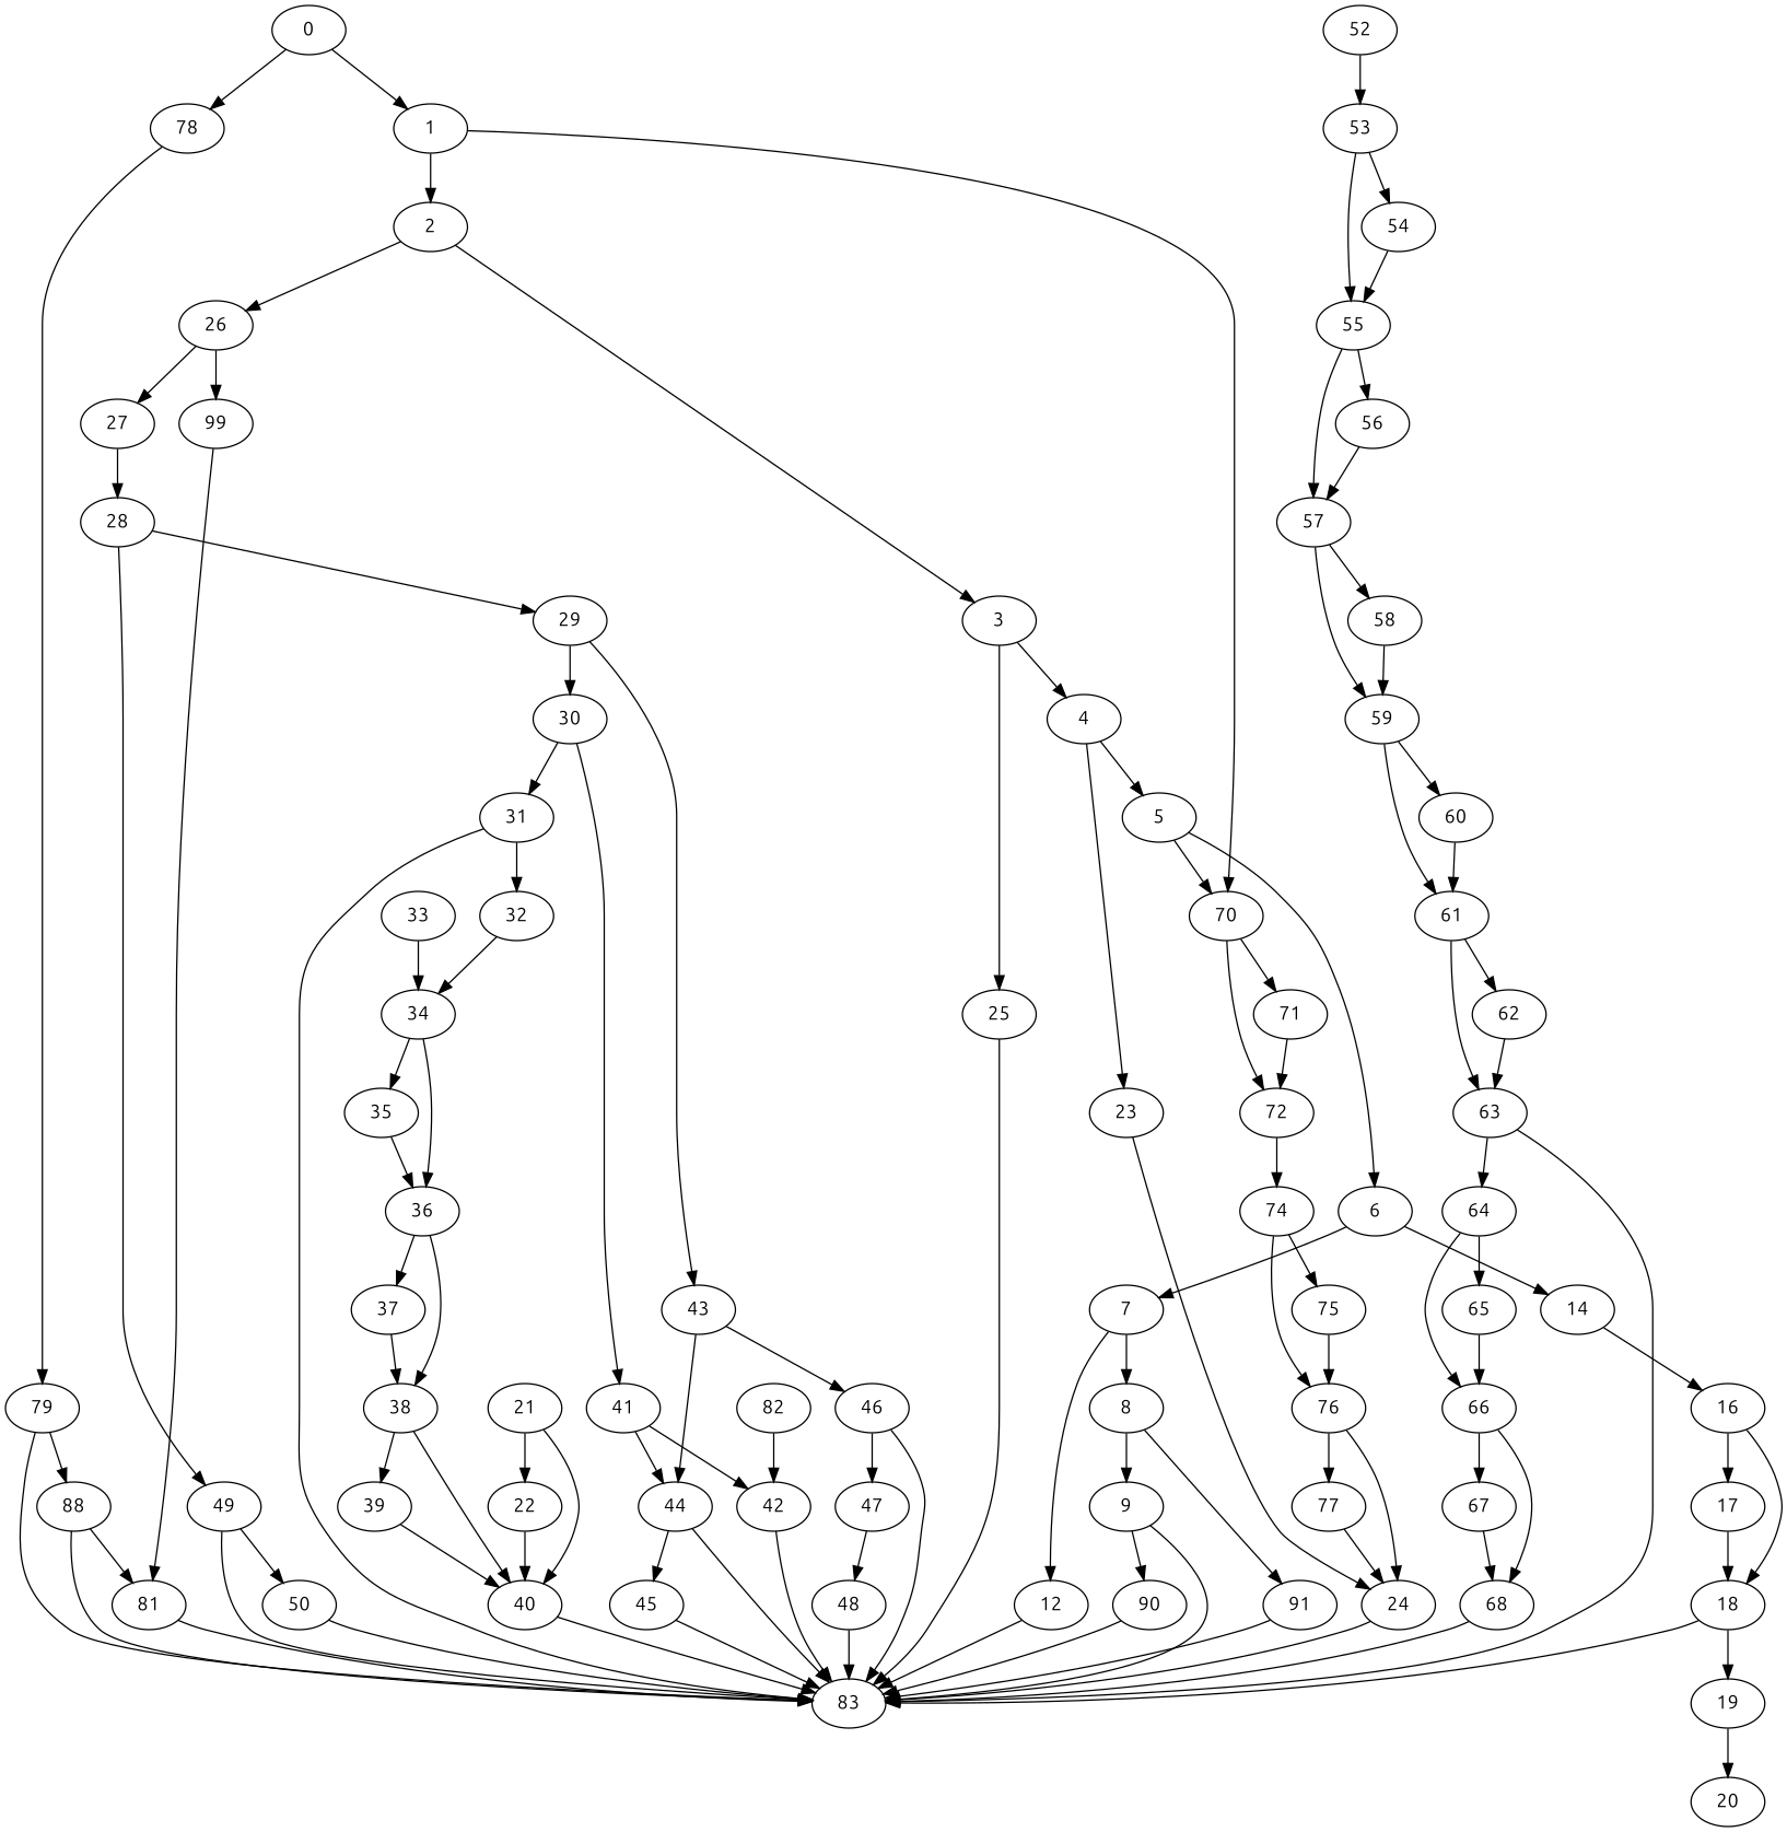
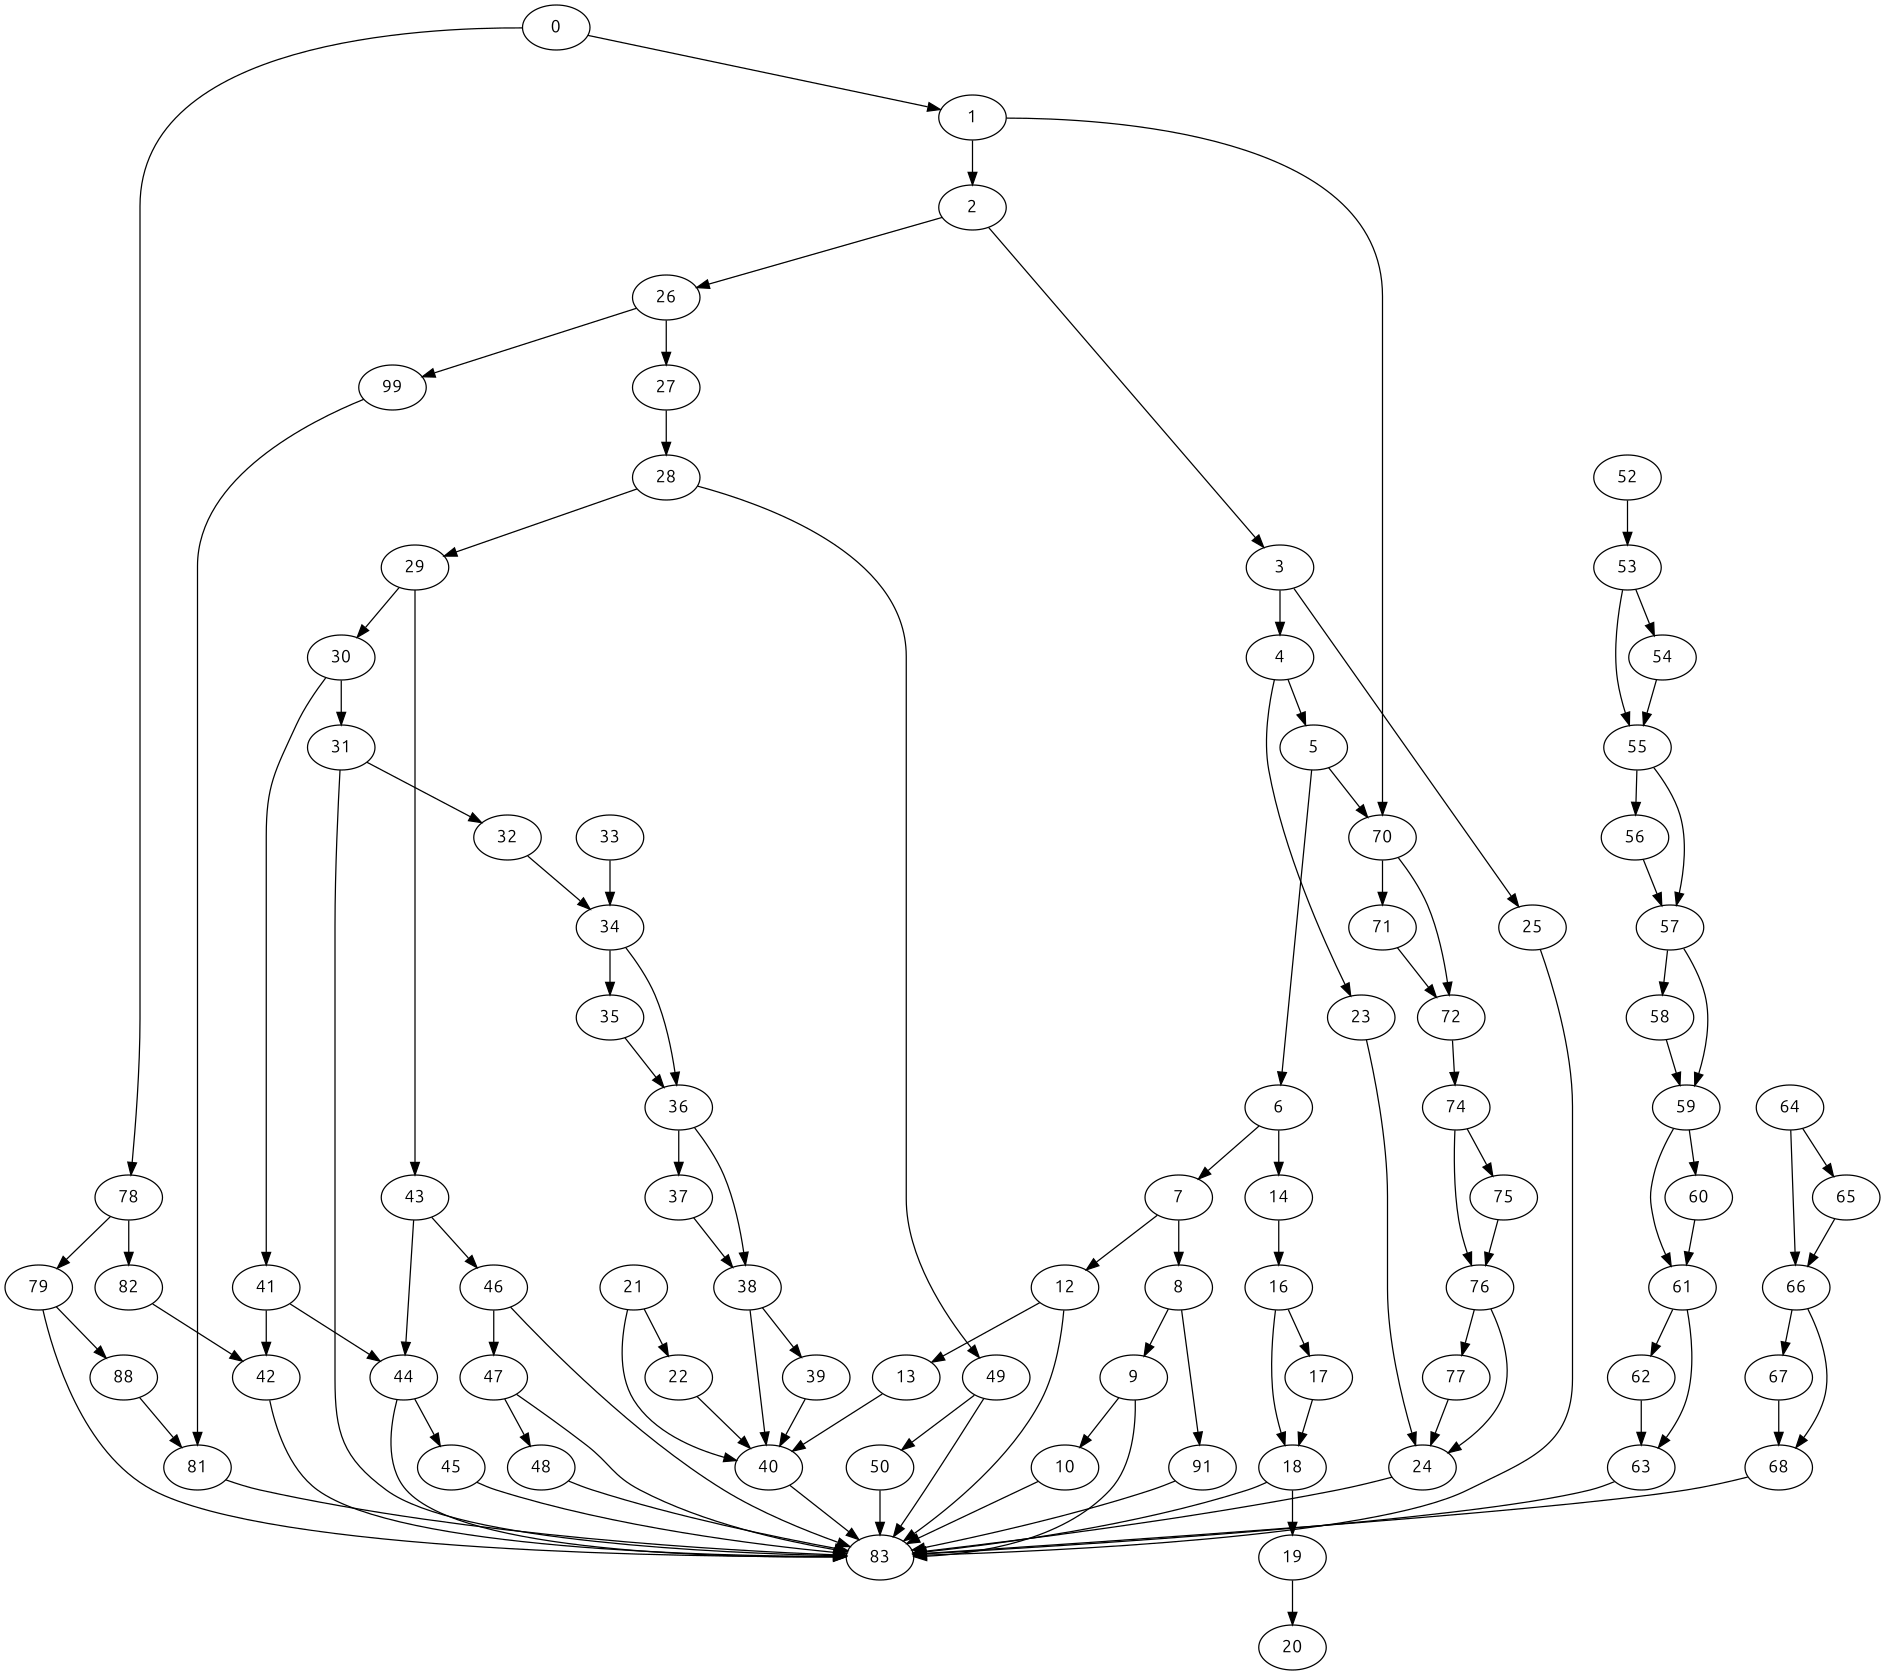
  digraph {
    fontname=Ubuntu
    node [fontname=Ubuntu]
    edge [fontname=Ubuntu]
    0
    1
    78
    2
    70
    79
    82
    3
    26
    71
    72
    4
    25
    27
    n15 [label=99]
    5
    23
    83
    6
    24
    7
    14
    8
    12
    16
    9
    n27 [label=91]
-   10 [label=90]
+   13
+   10
    40
    17
    18
    19
    20
    21
    22
    28
    81
    29
    49
    30
    43
    50
    31
    41
    44
    46
    32
    42
    34
    33
    35
    36
    37
    38
    39
    45
    47
    48
    52
    53
    54
    55
    56
    57
    58
    59
    60
    61
    62
    63
    64
    65
    66
    67
    68
    74
    75
    76
    77
    n81 [label=88]
    0 -> 1
    0 -> 78
    1 -> 2
    1 -> 70
    78 -> 79
+   78 -> 82
    2 -> 3
    2 -> 26
    70 -> 71
    70 -> 72
    79 -> 83
    79 -> n81
    82 -> 42
    3 -> 4
    3 -> 25
    26 -> 27
    26 -> n15
    71 -> 72
    72 -> 74
    4 -> 5
    4 -> 23
    25 -> 83
    27 -> 28
    n15 -> 81
    5 -> 70
    5 -> 6
    23 -> 24
    6 -> 7
    6 -> 14
    24 -> 83
    7 -> 8
    7 -> 12
    14 -> 16
    8 -> 9
    8 -> n27
    12 -> 83
+   12 -> 13
    16 -> 17
    16 -> 18
    9 -> 83
    9 -> 10
    n27 -> 83
+   13 -> 40
    10 -> 83
    40 -> 83
    17 -> 18
    18 -> 83
    18 -> 19
    19 -> 20
    21 -> 40
    21 -> 22
    22 -> 40
    28 -> 29
    28 -> 49
    81 -> 83
    29 -> 30
    29 -> 43
    49 -> 83
    49 -> 50
    30 -> 31
    30 -> 41
    43 -> 44
    43 -> 46
    50 -> 83
    31 -> 83
    31 -> 32
    41 -> 44
    41 -> 42
    44 -> 83
    44 -> 45
    46 -> 83
    46 -> 47
    32 -> 34
    42 -> 83
    34 -> 35
    34 -> 36
    33 -> 34
    35 -> 36
    36 -> 37
    36 -> 38
    37 -> 38
    38 -> 40
    38 -> 39
    39 -> 40
    45 -> 83
-   n81 -> 83
+   47 -> 83
    47 -> 48
    48 -> 83
    52 -> 53
    53 -> 54
    53 -> 55
    54 -> 55
    55 -> 56
    55 -> 57
    56 -> 57
    57 -> 58
    57 -> 59
    58 -> 59
    59 -> 60
    59 -> 61
    60 -> 61
    61 -> 62
    61 -> 63
    62 -> 63
    63 -> 83
-   63 -> 64
    64 -> 65
    64 -> 66
    65 -> 66
    66 -> 67
    66 -> 68
    67 -> 68
    68 -> 83
    74 -> 75
    74 -> 76
    75 -> 76
    76 -> 24
    76 -> 77
    77 -> 24
    n81 -> 81
  }
